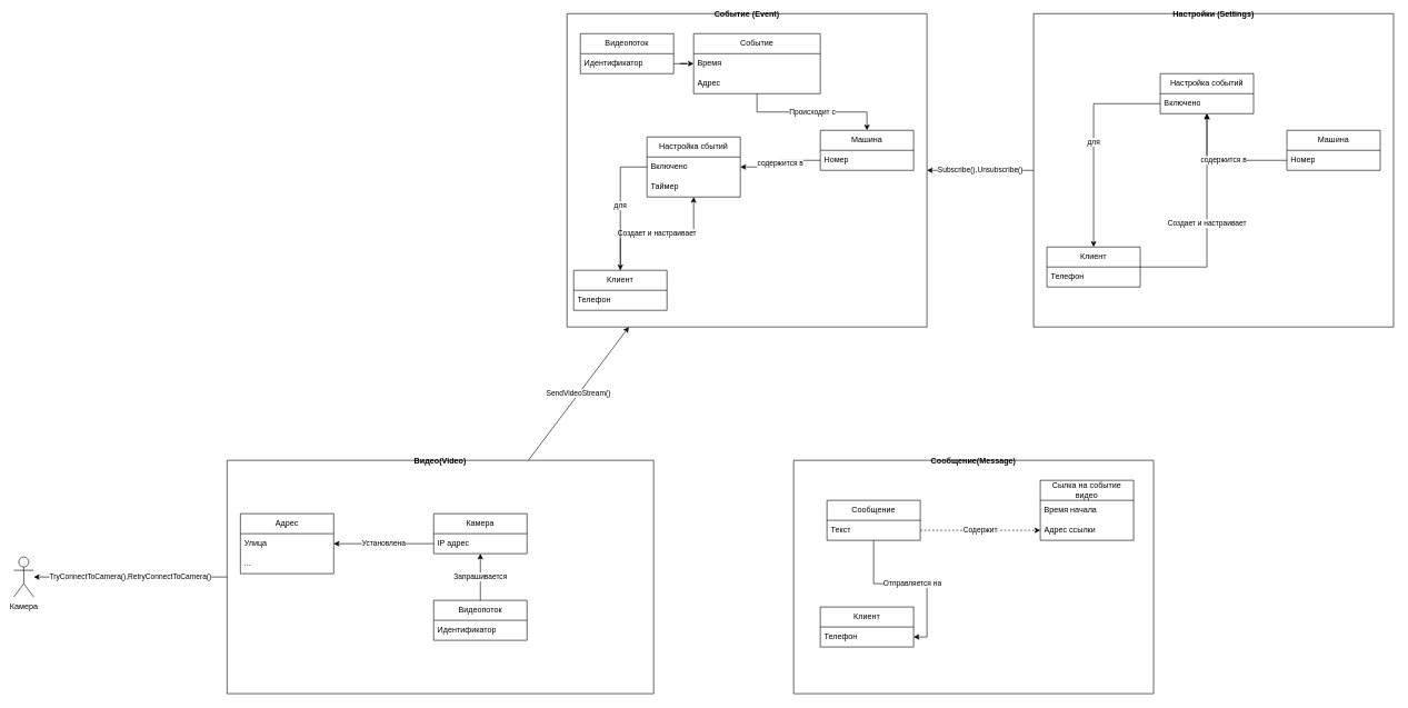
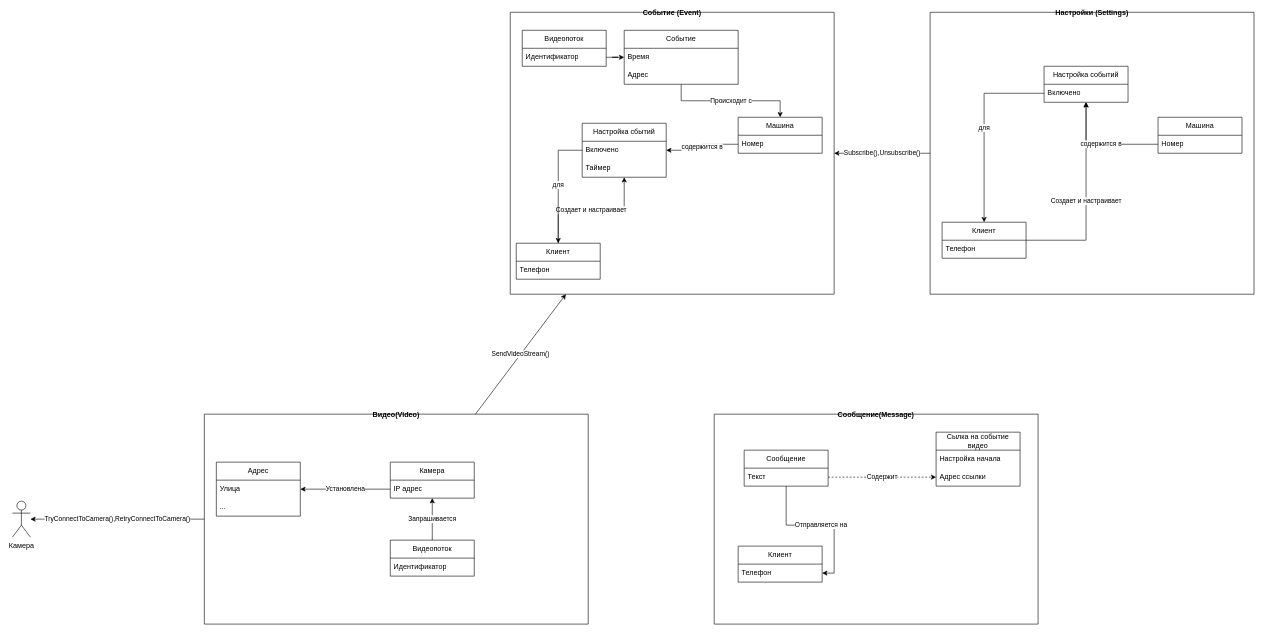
  <mxCell id="0" />
  <mxCell id="1" parent="0" />
  <mxCell id="2" value="SendVideoStream()" style="rounded=0;orthogonalLoop=1;jettySize=auto;html=1;" parent="1" source="4" target="25" edge="1"><mxGeometry relative="1" as="geometry" /></mxCell>
  <mxCell id="3" value="TryConnectToCamera(),RetryConnectToCamera()" style="edgeStyle=orthogonalEdgeStyle;rounded=0;orthogonalLoop=1;jettySize=auto;html=1;" edge="1" parent="1" source="4" target="53"><mxGeometry relative="1" as="geometry"><mxPoint x="200" y="865" as="targetPoint" /></mxGeometry></mxCell>
  <mxCell id="4" value="Видео(Video)" style="swimlane;startSize=0;" parent="1" vertex="1"><mxGeometry x="340" y="690" width="640" height="350" as="geometry" /></mxCell>
  <mxCell id="5" value="Адрес" style="swimlane;fontStyle=0;childLayout=stackLayout;horizontal=1;startSize=30;horizontalStack=0;resizeParent=1;resizeParentMax=0;resizeLast=0;collapsible=1;marginBottom=0;whiteSpace=wrap;html=1;" parent="4" vertex="1"><mxGeometry x="20" y="80" width="140" height="90" as="geometry" /></mxCell>
  <mxCell id="6" value="Улица" style="text;strokeColor=none;fillColor=none;align=left;verticalAlign=middle;spacingLeft=4;spacingRight=4;overflow=hidden;points=[[0,0.5],[1,0.5]];portConstraint=eastwest;rotatable=0;whiteSpace=wrap;html=1;" parent="5" vertex="1"><mxGeometry y="30" width="140" height="30" as="geometry" /></mxCell>
  <mxCell id="7" value="..." style="text;strokeColor=none;fillColor=none;align=left;verticalAlign=middle;spacingLeft=4;spacingRight=4;overflow=hidden;points=[[0,0.5],[1,0.5]];portConstraint=eastwest;rotatable=0;whiteSpace=wrap;html=1;" parent="5" vertex="1"><mxGeometry y="60" width="140" height="30" as="geometry" /></mxCell>
  <mxCell id="8" value="Запрашивается" style="edgeStyle=orthogonalEdgeStyle;rounded=0;orthogonalLoop=1;jettySize=auto;html=1;" parent="4" source="9" target="11" edge="1"><mxGeometry relative="1" as="geometry" /></mxCell>
  <mxCell id="9" value="Видеопоток" style="swimlane;fontStyle=0;childLayout=stackLayout;horizontal=1;startSize=30;horizontalStack=0;resizeParent=1;resizeParentMax=0;resizeLast=0;collapsible=1;marginBottom=0;whiteSpace=wrap;html=1;" parent="4" vertex="1"><mxGeometry x="310" y="210" width="140" height="60" as="geometry" /></mxCell>
  <mxCell id="10" value="Идентификатор" style="text;strokeColor=none;fillColor=none;align=left;verticalAlign=middle;spacingLeft=4;spacingRight=4;overflow=hidden;points=[[0,0.5],[1,0.5]];portConstraint=eastwest;rotatable=0;whiteSpace=wrap;html=1;" parent="9" vertex="1"><mxGeometry y="30" width="140" height="30" as="geometry" /></mxCell>
  <mxCell id="11" value="Камера" style="swimlane;fontStyle=0;childLayout=stackLayout;horizontal=1;startSize=30;horizontalStack=0;resizeParent=1;resizeParentMax=0;resizeLast=0;collapsible=1;marginBottom=0;whiteSpace=wrap;html=1;" parent="4" vertex="1"><mxGeometry x="310" y="80" width="140" height="60" as="geometry" /></mxCell>
  <mxCell id="12" value="IP адрес" style="text;strokeColor=none;fillColor=none;align=left;verticalAlign=middle;spacingLeft=4;spacingRight=4;overflow=hidden;points=[[0,0.5],[1,0.5]];portConstraint=eastwest;rotatable=0;whiteSpace=wrap;html=1;" parent="11" vertex="1"><mxGeometry y="30" width="140" height="30" as="geometry" /></mxCell>
  <mxCell id="13" value="Установлена" style="edgeStyle=orthogonalEdgeStyle;rounded=0;orthogonalLoop=1;jettySize=auto;html=1;" parent="4" source="12" target="5" edge="1"><mxGeometry relative="1" as="geometry" /></mxCell>
  <mxCell id="14" value="Сообщение(Message)" style="swimlane;startSize=0;" parent="1" vertex="1"><mxGeometry x="1190" y="690" width="540" height="350" as="geometry" /></mxCell>
  <mxCell id="15" value="Клиент" style="swimlane;fontStyle=0;childLayout=stackLayout;horizontal=1;startSize=30;horizontalStack=0;resizeParent=1;resizeParentMax=0;resizeLast=0;collapsible=1;marginBottom=0;whiteSpace=wrap;html=1;" parent="14" vertex="1"><mxGeometry x="40" y="220" width="140" height="60" as="geometry" /></mxCell>
  <mxCell id="16" value="Телефон" style="text;strokeColor=none;fillColor=none;align=left;verticalAlign=middle;spacingLeft=4;spacingRight=4;overflow=hidden;points=[[0,0.5],[1,0.5]];portConstraint=eastwest;rotatable=0;whiteSpace=wrap;html=1;" parent="15" vertex="1"><mxGeometry y="30" width="140" height="30" as="geometry" /></mxCell>
  <mxCell id="17" value="Отправляется на" style="edgeStyle=orthogonalEdgeStyle;rounded=0;orthogonalLoop=1;jettySize=auto;html=1;" parent="14" source="18" target="16" edge="1"><mxGeometry relative="1" as="geometry" /></mxCell>
  <mxCell id="18" value="Сообщение" style="swimlane;fontStyle=0;childLayout=stackLayout;horizontal=1;startSize=30;horizontalStack=0;resizeParent=1;resizeParentMax=0;resizeLast=0;collapsible=1;marginBottom=0;whiteSpace=wrap;html=1;" parent="14" vertex="1"><mxGeometry x="50" y="60" width="140" height="60" as="geometry" /></mxCell>
  <mxCell id="19" value="Текст" style="text;strokeColor=none;fillColor=none;align=left;verticalAlign=middle;spacingLeft=4;spacingRight=4;overflow=hidden;points=[[0,0.5],[1,0.5]];portConstraint=eastwest;rotatable=0;whiteSpace=wrap;html=1;" parent="18" vertex="1"><mxGeometry y="30" width="140" height="30" as="geometry" /></mxCell>
  <mxCell id="20" value="Сылка на событие видео" style="swimlane;fontStyle=0;childLayout=stackLayout;horizontal=1;startSize=30;horizontalStack=0;resizeParent=1;resizeParentMax=0;resizeLast=0;collapsible=1;marginBottom=0;whiteSpace=wrap;html=1;" parent="14" vertex="1"><mxGeometry x="370" y="30" width="140" height="90" as="geometry" /></mxCell>
- <mxCell id="21" value="Время начала" style="text;strokeColor=none;fillColor=none;align=left;verticalAlign=middle;spacingLeft=4;spacingRight=4;overflow=hidden;points=[[0,0.5],[1,0.5]];portConstraint=eastwest;rotatable=0;whiteSpace=wrap;html=1;" parent="20" vertex="1"><mxGeometry y="30" width="140" height="30" as="geometry" /></mxCell>
+ <mxCell id="21" value="Настройка начала" style="text;strokeColor=none;fillColor=none;align=left;verticalAlign=middle;spacingLeft=4;spacingRight=4;overflow=hidden;points=[[0,0.5],[1,0.5]];portConstraint=eastwest;rotatable=0;whiteSpace=wrap;html=1;" parent="20" vertex="1"><mxGeometry y="30" width="140" height="30" as="geometry" /></mxCell>
  <mxCell id="22" value="Адрес ссылки" style="text;strokeColor=none;fillColor=none;align=left;verticalAlign=middle;spacingLeft=4;spacingRight=4;overflow=hidden;points=[[0,0.5],[1,0.5]];portConstraint=eastwest;rotatable=0;whiteSpace=wrap;html=1;" parent="20" vertex="1"><mxGeometry y="60" width="140" height="30" as="geometry" /></mxCell>
  <mxCell id="23" value="Содержит" style="edgeStyle=orthogonalEdgeStyle;rounded=0;orthogonalLoop=1;jettySize=auto;html=1;dashed=1;" parent="14" source="19" target="22" edge="1"><mxGeometry relative="1" as="geometry" /></mxCell>
  <mxCell id="24" value="Subscribe(),Unsubscribe()" style="edgeStyle=orthogonalEdgeStyle;rounded=0;orthogonalLoop=1;jettySize=auto;html=1;startArrow=classic;startFill=1;endArrow=none;endFill=0;" parent="1" source="25" target="43" edge="1"><mxGeometry relative="1" as="geometry" /></mxCell>
  <mxCell id="25" value="Событие (Event)" style="swimlane;startSize=0;" parent="1" vertex="1"><mxGeometry x="850" y="20" width="540" height="470" as="geometry" /></mxCell>
  <mxCell id="26" value="Машина" style="swimlane;fontStyle=0;childLayout=stackLayout;horizontal=1;startSize=30;horizontalStack=0;resizeParent=1;resizeParentMax=0;resizeLast=0;collapsible=1;marginBottom=0;whiteSpace=wrap;html=1;" parent="25" vertex="1"><mxGeometry x="380" y="175" width="140" height="60" as="geometry" /></mxCell>
  <mxCell id="27" value="Номер" style="text;strokeColor=none;fillColor=none;align=left;verticalAlign=middle;spacingLeft=4;spacingRight=4;overflow=hidden;points=[[0,0.5],[1,0.5]];portConstraint=eastwest;rotatable=0;whiteSpace=wrap;html=1;" parent="26" vertex="1"><mxGeometry y="30" width="140" height="30" as="geometry" /></mxCell>
  <mxCell id="28" value="Создает и настраивает" style="edgeStyle=orthogonalEdgeStyle;rounded=0;orthogonalLoop=1;jettySize=auto;html=1;" parent="25" source="29" target="35" edge="1"><mxGeometry relative="1" as="geometry" /></mxCell>
  <mxCell id="29" value="Клиент" style="swimlane;fontStyle=0;childLayout=stackLayout;horizontal=1;startSize=30;horizontalStack=0;resizeParent=1;resizeParentMax=0;resizeLast=0;collapsible=1;marginBottom=0;whiteSpace=wrap;html=1;" parent="25" vertex="1"><mxGeometry x="10" y="385" width="140" height="60" as="geometry" /></mxCell>
  <mxCell id="30" value="Телефон" style="text;strokeColor=none;fillColor=none;align=left;verticalAlign=middle;spacingLeft=4;spacingRight=4;overflow=hidden;points=[[0,0.5],[1,0.5]];portConstraint=eastwest;rotatable=0;whiteSpace=wrap;html=1;" parent="29" vertex="1"><mxGeometry y="30" width="140" height="30" as="geometry" /></mxCell>
  <mxCell id="31" value="Происходит с" style="edgeStyle=orthogonalEdgeStyle;rounded=0;orthogonalLoop=1;jettySize=auto;html=1;" parent="25" source="32" target="26" edge="1"><mxGeometry relative="1" as="geometry" /></mxCell>
  <mxCell id="32" value="Событие" style="swimlane;fontStyle=0;childLayout=stackLayout;horizontal=1;startSize=30;horizontalStack=0;resizeParent=1;resizeParentMax=0;resizeLast=0;collapsible=1;marginBottom=0;whiteSpace=wrap;html=1;" parent="25" vertex="1"><mxGeometry x="190" y="30" width="190" height="90" as="geometry" /></mxCell>
  <mxCell id="33" value="Время" style="text;strokeColor=none;fillColor=none;align=left;verticalAlign=middle;spacingLeft=4;spacingRight=4;overflow=hidden;points=[[0,0.5],[1,0.5]];portConstraint=eastwest;rotatable=0;whiteSpace=wrap;html=1;" parent="32" vertex="1"><mxGeometry y="30" width="190" height="30" as="geometry" /></mxCell>
  <mxCell id="34" value="Адрес" style="text;strokeColor=none;fillColor=none;align=left;verticalAlign=middle;spacingLeft=4;spacingRight=4;overflow=hidden;points=[[0,0.5],[1,0.5]];portConstraint=eastwest;rotatable=0;whiteSpace=wrap;html=1;" parent="32" vertex="1"><mxGeometry y="60" width="190" height="30" as="geometry" /></mxCell>
  <mxCell id="35" value="Настройка сбытий" style="swimlane;fontStyle=0;childLayout=stackLayout;horizontal=1;startSize=30;horizontalStack=0;resizeParent=1;resizeParentMax=0;resizeLast=0;collapsible=1;marginBottom=0;whiteSpace=wrap;html=1;" parent="25" vertex="1"><mxGeometry x="120" y="185" width="140" height="90" as="geometry" /></mxCell>
  <mxCell id="36" value="Включено" style="text;strokeColor=none;fillColor=none;align=left;verticalAlign=middle;spacingLeft=4;spacingRight=4;overflow=hidden;points=[[0,0.5],[1,0.5]];portConstraint=eastwest;rotatable=0;whiteSpace=wrap;html=1;" parent="35" vertex="1"><mxGeometry y="30" width="140" height="30" as="geometry" /></mxCell>
  <mxCell id="37" value="Таймер" style="text;strokeColor=none;fillColor=none;align=left;verticalAlign=middle;spacingLeft=4;spacingRight=4;overflow=hidden;points=[[0,0.5],[1,0.5]];portConstraint=eastwest;rotatable=0;whiteSpace=wrap;html=1;" vertex="1" parent="35"><mxGeometry y="60" width="140" height="30" as="geometry" /></mxCell>
  <mxCell id="38" value="содержится в" style="edgeStyle=orthogonalEdgeStyle;rounded=0;orthogonalLoop=1;jettySize=auto;html=1;" parent="25" source="27" target="35" edge="1"><mxGeometry relative="1" as="geometry" /></mxCell>
  <mxCell id="39" value="для" style="edgeStyle=orthogonalEdgeStyle;rounded=0;orthogonalLoop=1;jettySize=auto;html=1;" parent="25" source="36" target="29" edge="1"><mxGeometry relative="1" as="geometry" /></mxCell>
  <mxCell id="40" value="Видеопоток" style="swimlane;fontStyle=0;childLayout=stackLayout;horizontal=1;startSize=30;horizontalStack=0;resizeParent=1;resizeParentMax=0;resizeLast=0;collapsible=1;marginBottom=0;whiteSpace=wrap;html=1;" parent="25" vertex="1"><mxGeometry x="20" y="30" width="140" height="60" as="geometry" /></mxCell>
  <mxCell id="41" value="Идентификатор" style="text;strokeColor=none;fillColor=none;align=left;verticalAlign=middle;spacingLeft=4;spacingRight=4;overflow=hidden;points=[[0,0.5],[1,0.5]];portConstraint=eastwest;rotatable=0;whiteSpace=wrap;html=1;" parent="40" vertex="1"><mxGeometry y="30" width="140" height="30" as="geometry" /></mxCell>
  <mxCell id="42" style="edgeStyle=orthogonalEdgeStyle;rounded=0;orthogonalLoop=1;jettySize=auto;html=1;entryX=0;entryY=0.5;entryDx=0;entryDy=0;" parent="25" source="41" target="33" edge="1"><mxGeometry relative="1" as="geometry" /></mxCell>
  <mxCell id="43" value="Настройки (Settings)" style="swimlane;startSize=0;" parent="1" vertex="1"><mxGeometry x="1550" y="20" width="540" height="470" as="geometry" /></mxCell>
  <mxCell id="44" value="Машина" style="swimlane;fontStyle=0;childLayout=stackLayout;horizontal=1;startSize=30;horizontalStack=0;resizeParent=1;resizeParentMax=0;resizeLast=0;collapsible=1;marginBottom=0;whiteSpace=wrap;html=1;" parent="43" vertex="1"><mxGeometry x="380" y="175" width="140" height="60" as="geometry" /></mxCell>
  <mxCell id="45" value="Номер" style="text;strokeColor=none;fillColor=none;align=left;verticalAlign=middle;spacingLeft=4;spacingRight=4;overflow=hidden;points=[[0,0.5],[1,0.5]];portConstraint=eastwest;rotatable=0;whiteSpace=wrap;html=1;" parent="44" vertex="1"><mxGeometry y="30" width="140" height="30" as="geometry" /></mxCell>
  <mxCell id="46" value="Создает и настраивает" style="edgeStyle=orthogonalEdgeStyle;rounded=0;orthogonalLoop=1;jettySize=auto;html=1;" parent="43" source="47" target="49" edge="1"><mxGeometry relative="1" as="geometry" /></mxCell>
  <mxCell id="47" value="Клиент" style="swimlane;fontStyle=0;childLayout=stackLayout;horizontal=1;startSize=30;horizontalStack=0;resizeParent=1;resizeParentMax=0;resizeLast=0;collapsible=1;marginBottom=0;whiteSpace=wrap;html=1;" parent="43" vertex="1"><mxGeometry x="20" y="350" width="140" height="60" as="geometry" /></mxCell>
  <mxCell id="48" value="Телефон" style="text;strokeColor=none;fillColor=none;align=left;verticalAlign=middle;spacingLeft=4;spacingRight=4;overflow=hidden;points=[[0,0.5],[1,0.5]];portConstraint=eastwest;rotatable=0;whiteSpace=wrap;html=1;" parent="47" vertex="1"><mxGeometry y="30" width="140" height="30" as="geometry" /></mxCell>
  <mxCell id="49" value="Настройка событий" style="swimlane;fontStyle=0;childLayout=stackLayout;horizontal=1;startSize=30;horizontalStack=0;resizeParent=1;resizeParentMax=0;resizeLast=0;collapsible=1;marginBottom=0;whiteSpace=wrap;html=1;" parent="43" vertex="1"><mxGeometry x="190" y="90" width="140" height="60" as="geometry" /></mxCell>
  <mxCell id="50" value="Включено" style="text;strokeColor=none;fillColor=none;align=left;verticalAlign=middle;spacingLeft=4;spacingRight=4;overflow=hidden;points=[[0,0.5],[1,0.5]];portConstraint=eastwest;rotatable=0;whiteSpace=wrap;html=1;" parent="49" vertex="1"><mxGeometry y="30" width="140" height="30" as="geometry" /></mxCell>
  <mxCell id="51" value="содержится в" style="edgeStyle=orthogonalEdgeStyle;rounded=0;orthogonalLoop=1;jettySize=auto;html=1;" parent="43" source="45" target="49" edge="1"><mxGeometry relative="1" as="geometry" /></mxCell>
  <mxCell id="52" value="для" style="edgeStyle=orthogonalEdgeStyle;rounded=0;orthogonalLoop=1;jettySize=auto;html=1;" parent="43" source="50" target="47" edge="1"><mxGeometry relative="1" as="geometry" /></mxCell>
  <mxCell id="53" value="Камера" style="shape=umlActor;verticalLabelPosition=bottom;verticalAlign=top;html=1;outlineConnect=0;" vertex="1" parent="1"><mxGeometry x="20" y="835" width="30" height="60" as="geometry" /></mxCell>
